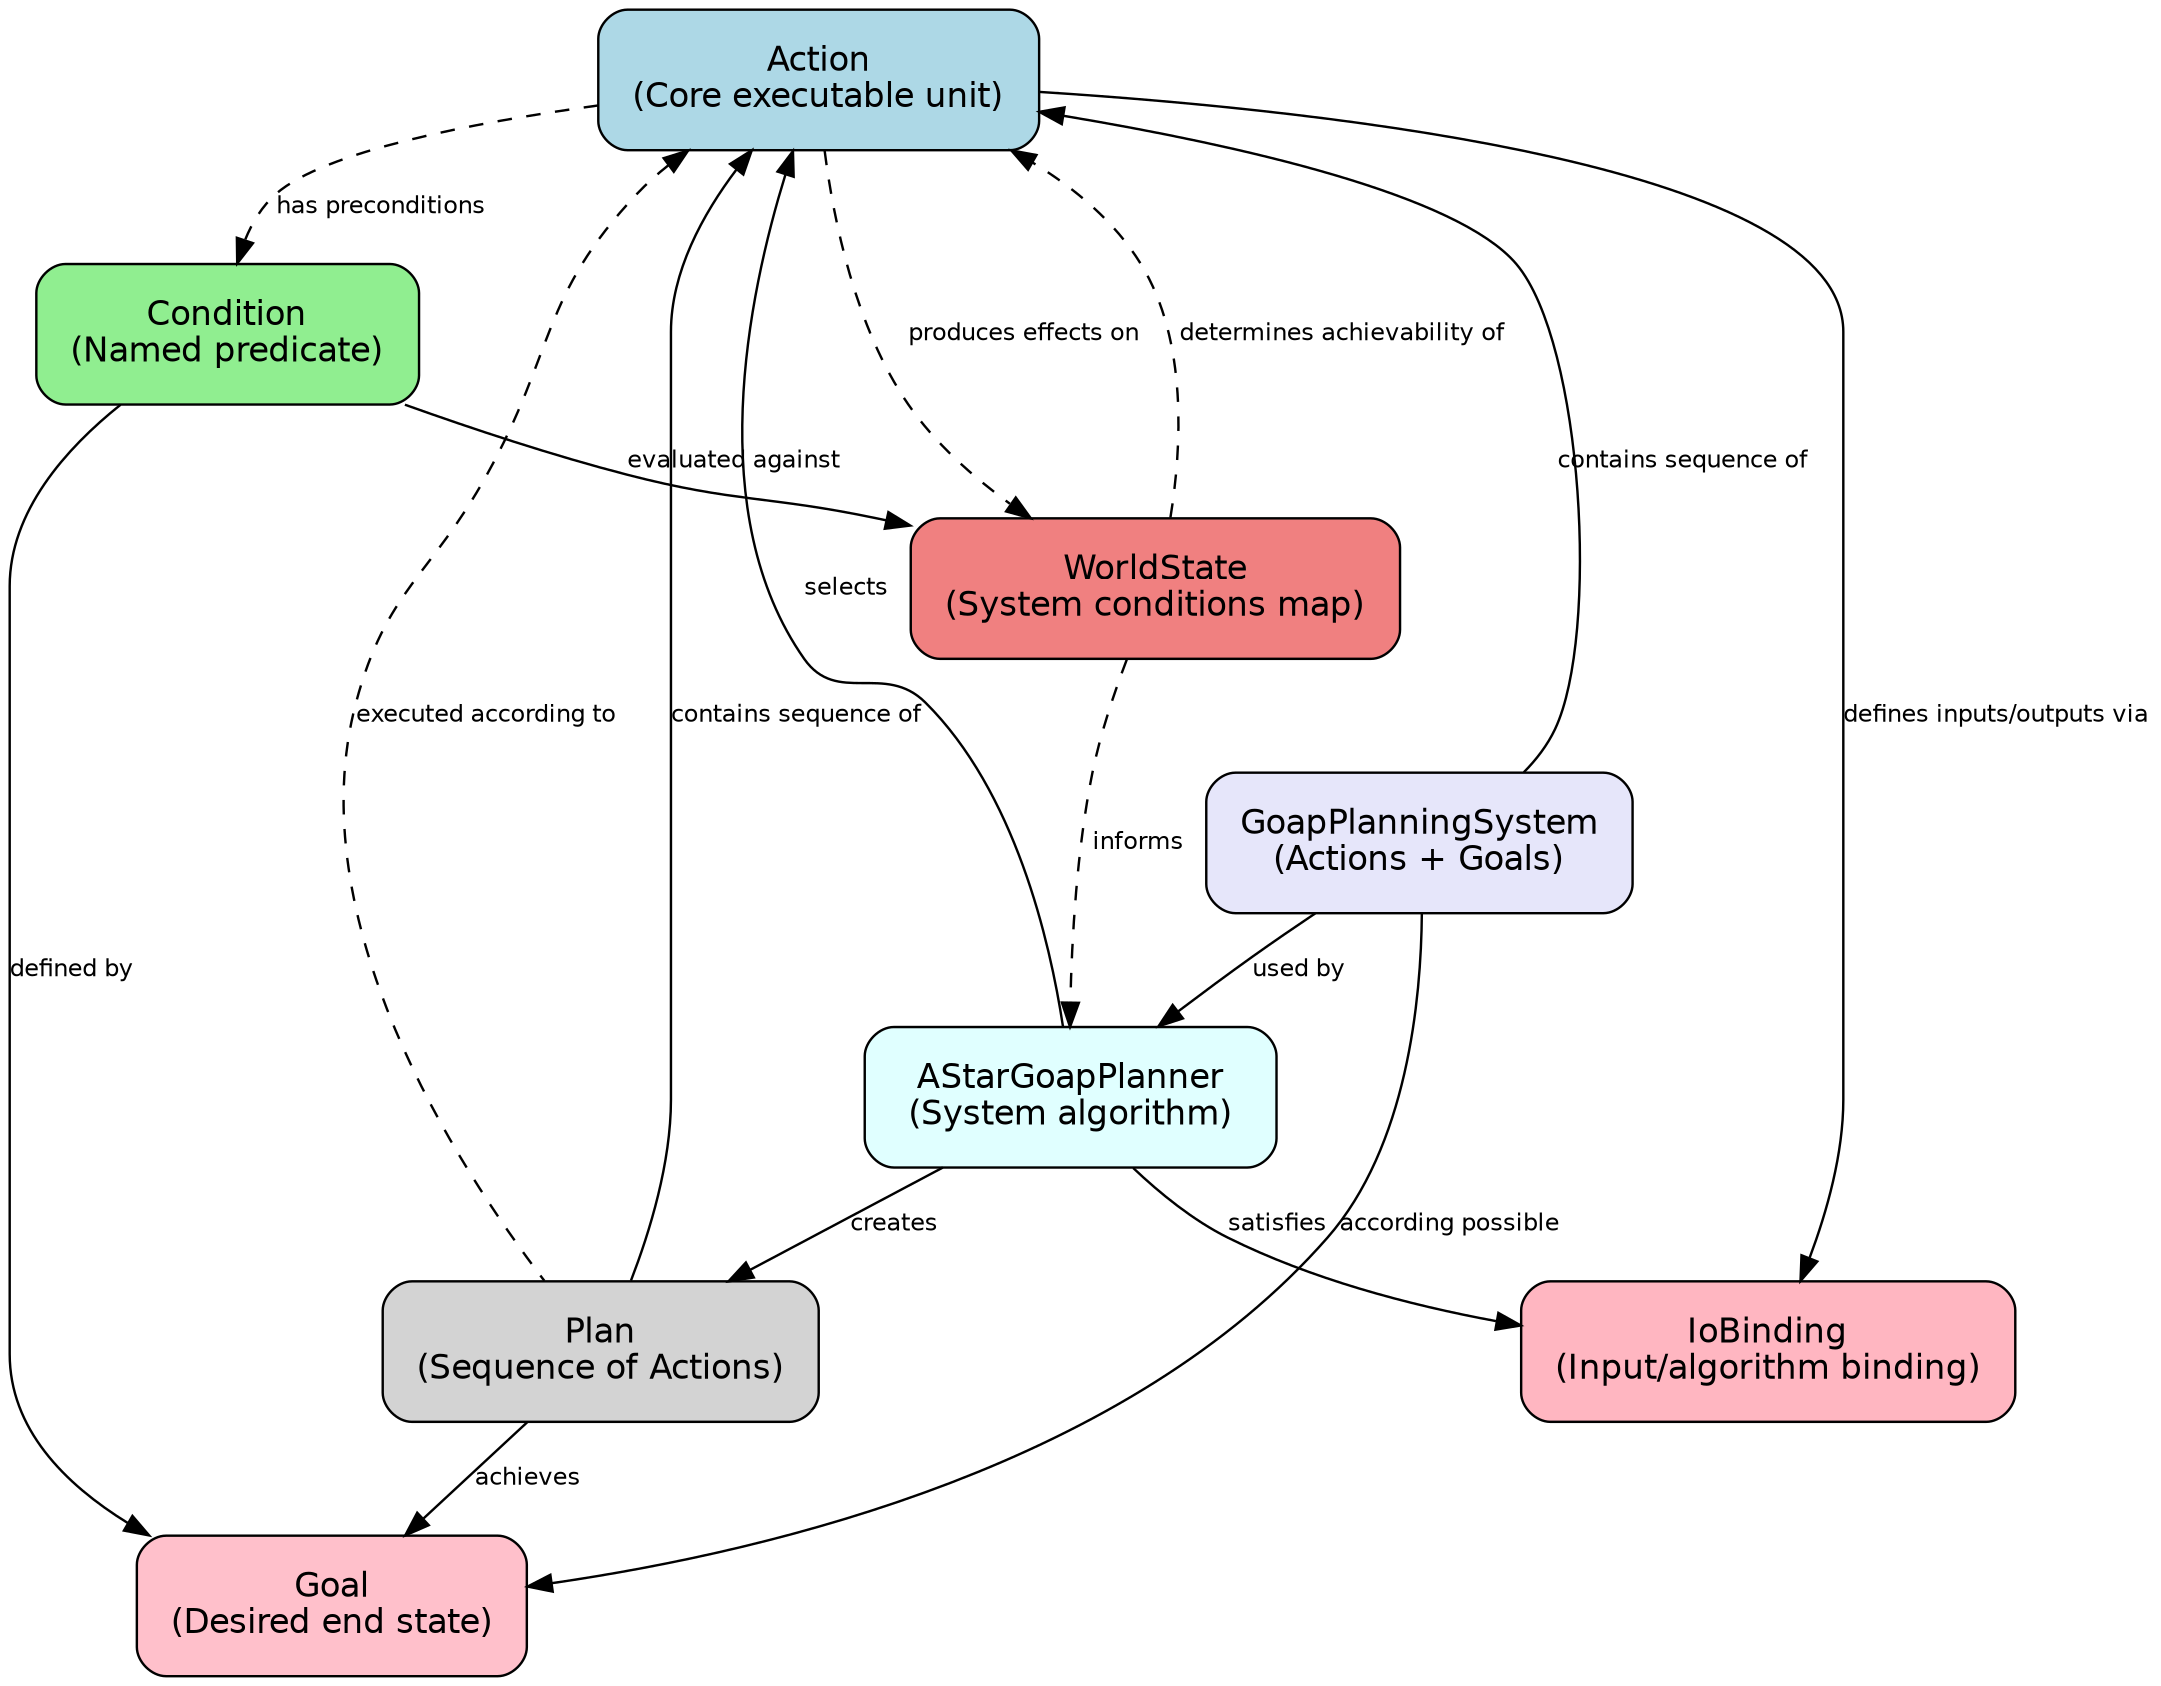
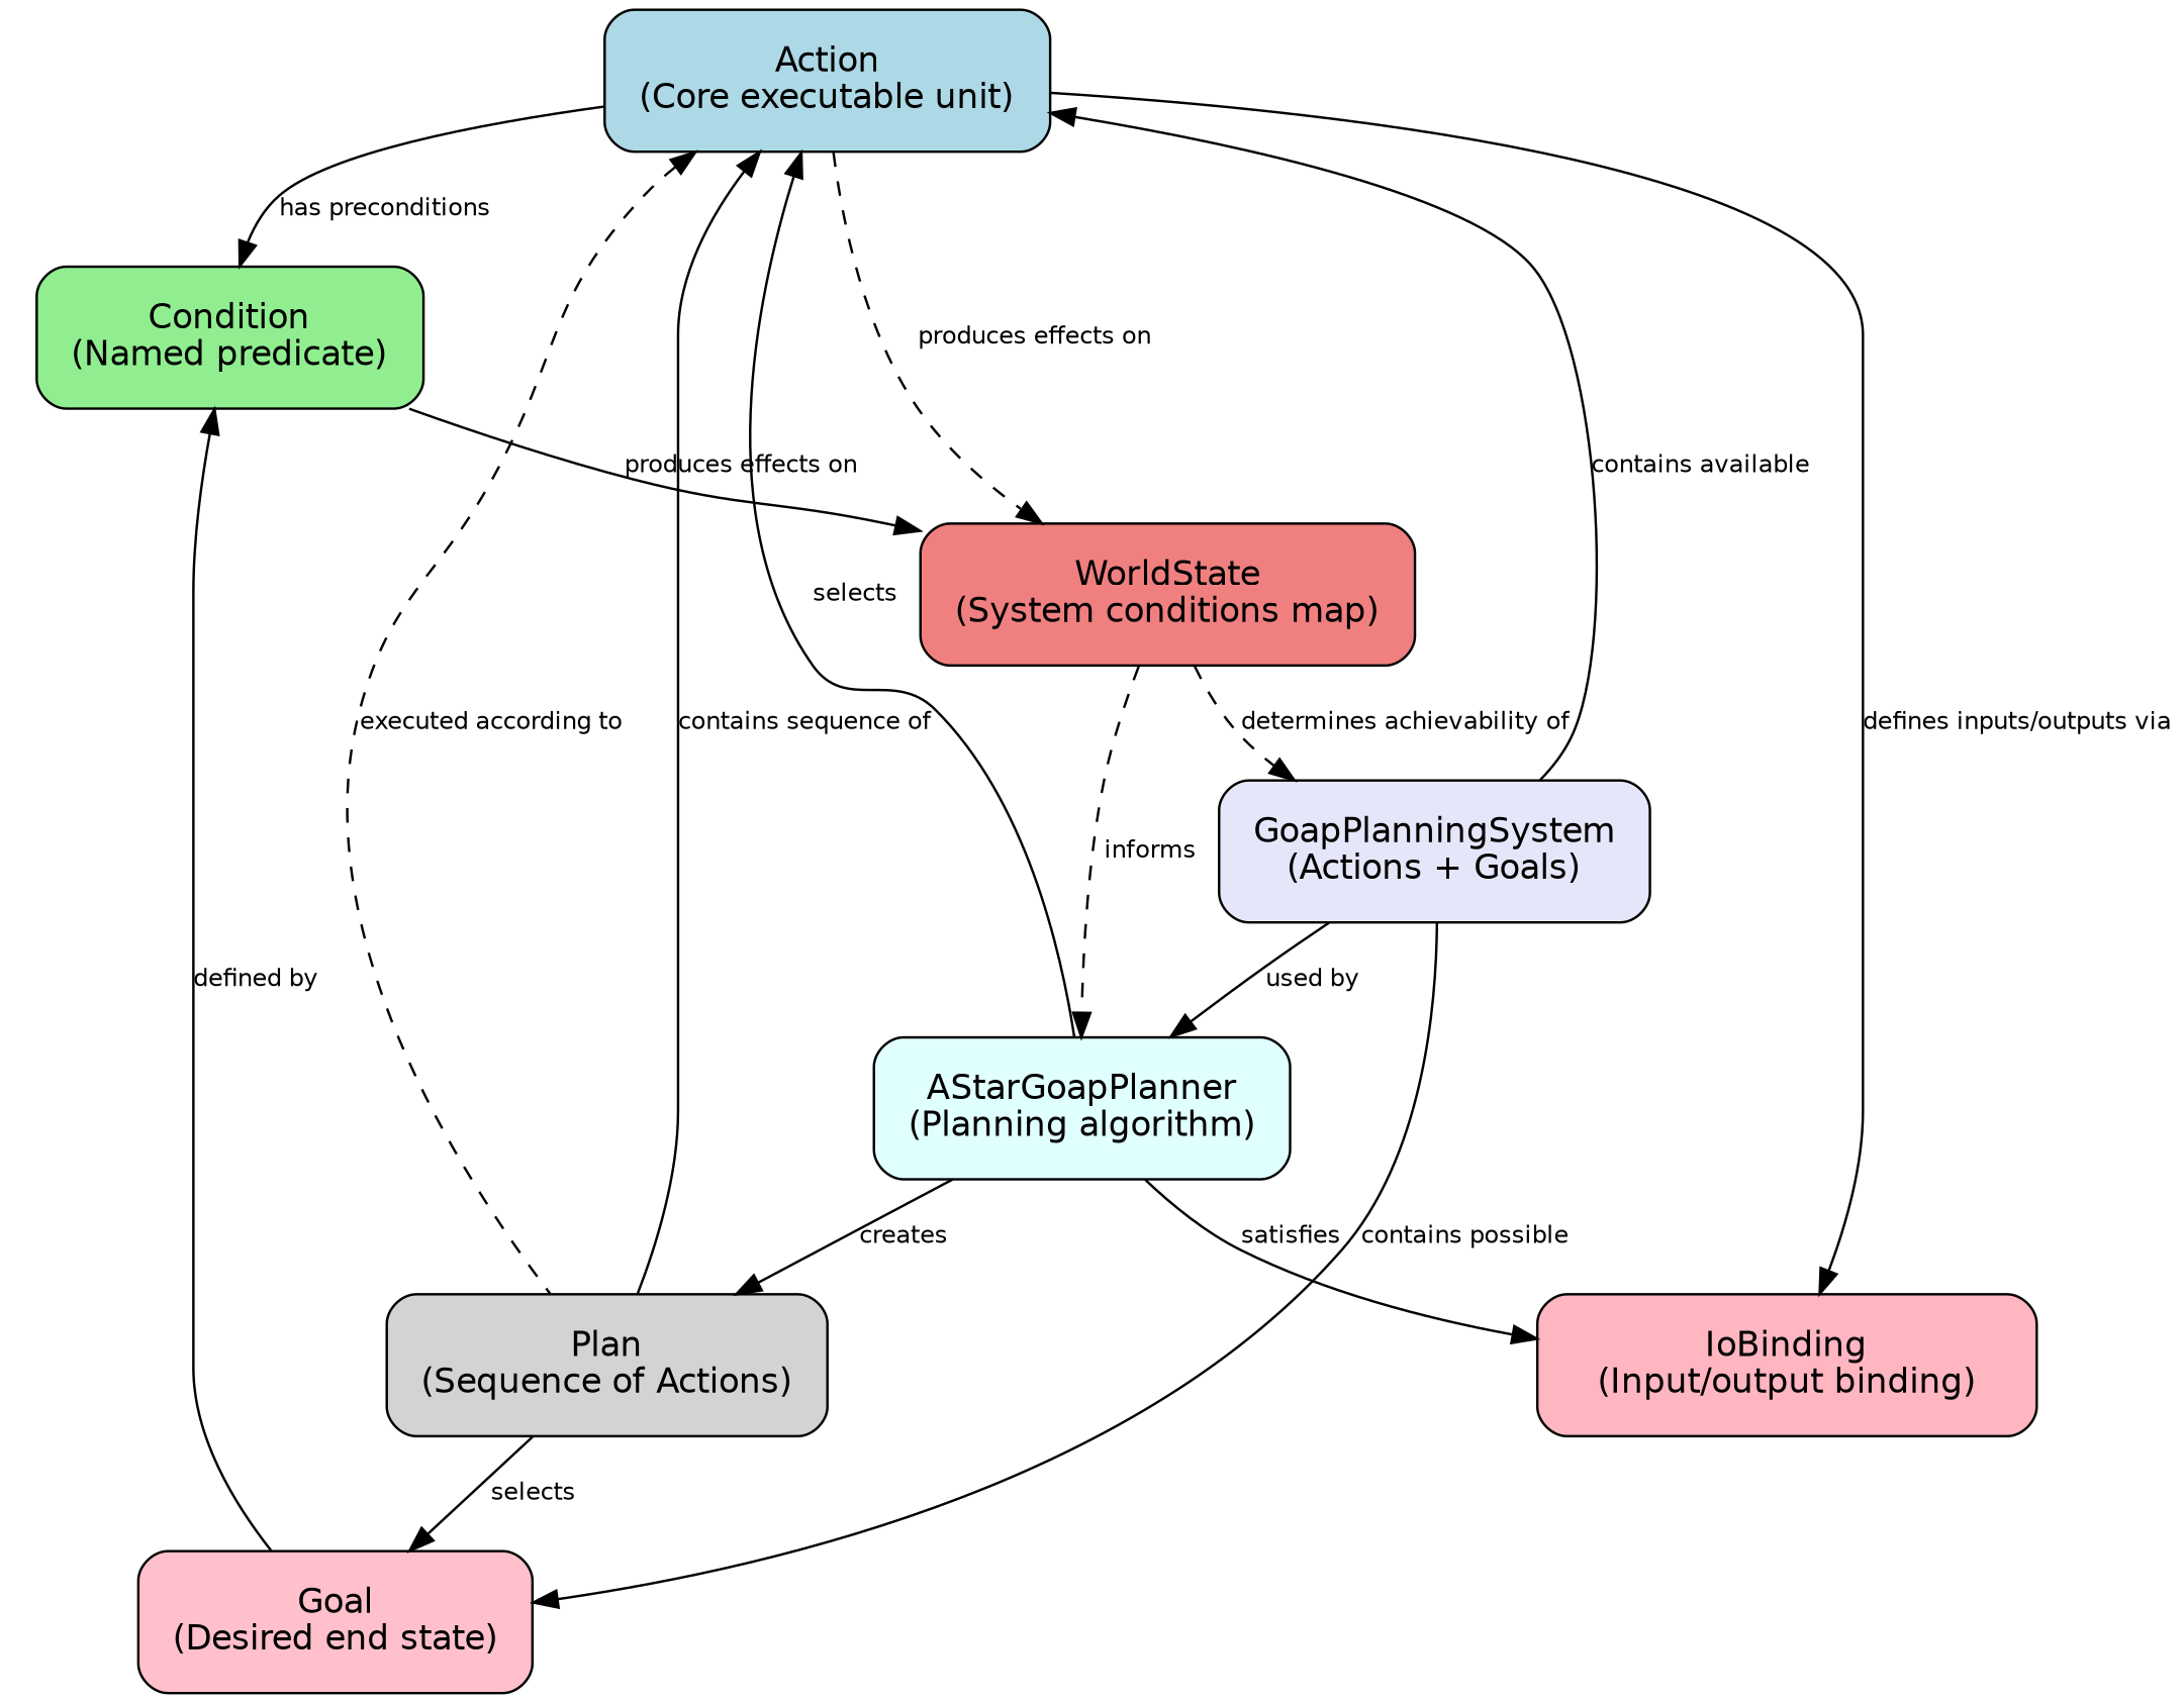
  digraph {
    fontname="DejaVu Sans"
    node [fontname="DejaVu Sans" margin=0.2 shape=box style="filled,rounded"]
    edge [fontname="DejaVu Sans" fontsize=10]
    n1 [fillcolor=lightblue label="Action\n(Core executable unit)"]
    n2 [fillcolor=lightgreen label="Condition\n(Named predicate)"]
    n3 [fillcolor=lightcoral label="WorldState\n(System conditions map)"]
    n4 [fillcolor=lightgrey label="Plan\n(Sequence of Actions)"]
-   n5 [fillcolor=lightpink label="IoBinding\n(Input/algorithm binding)"]
-   n6 [fillcolor=lightcyan label="AStarGoapPlanner\n(System algorithm)"]
+   n5 [fillcolor=lightpink label="IoBinding\n(Input/output binding)"]
+   n6 [fillcolor=lightcyan label="AStarGoapPlanner\n(Planning algorithm)"]
    n7 [fillcolor=pink label="Goal\n(Desired end state)"]
    n8 [fillcolor=lavender label="GoapPlanningSystem\n(Actions + Goals)"]
-   n1 -> n2 [label="has preconditions" style=dashed]
+   n1 -> n2 [label="has preconditions"]
    n1 -> n3 [label="produces effects on" style=dashed]
    n1 -> n4 [dir=back label="executed according to" style=dashed]
    n1 -> n5 [label="defines inputs/outputs via"]
-   n2 -> n3 [label="evaluated against"]
-   n3 -> n1 [label="determines achievability of" style=dashed]
+   n2 -> n3 [label="produces effects on"]
+   n3 -> n8 [label="determines achievability of" style=dashed]
    n3 -> n6 [label=informs style=dashed]
    n4 -> n1 [label="contains sequence of"]
-   n4 -> n7 [label=achieves]
+   n4 -> n7 [label=selects]
    n6 -> n1 [label=selects]
    n6 -> n4 [label=creates]
    n6 -> n5 [label=satisfies]
-   n2 -> n7 [label="defined by"]
-   n8 -> n1 [label="contains sequence of"]
+   n7 -> n2 [label="defined by"]
+   n8 -> n1 [label="contains available"]
    n8 -> n6 [label="used by"]
-   n8 -> n7 [label="according possible"]
+   n8 -> n7 [label="contains possible"]
  }
